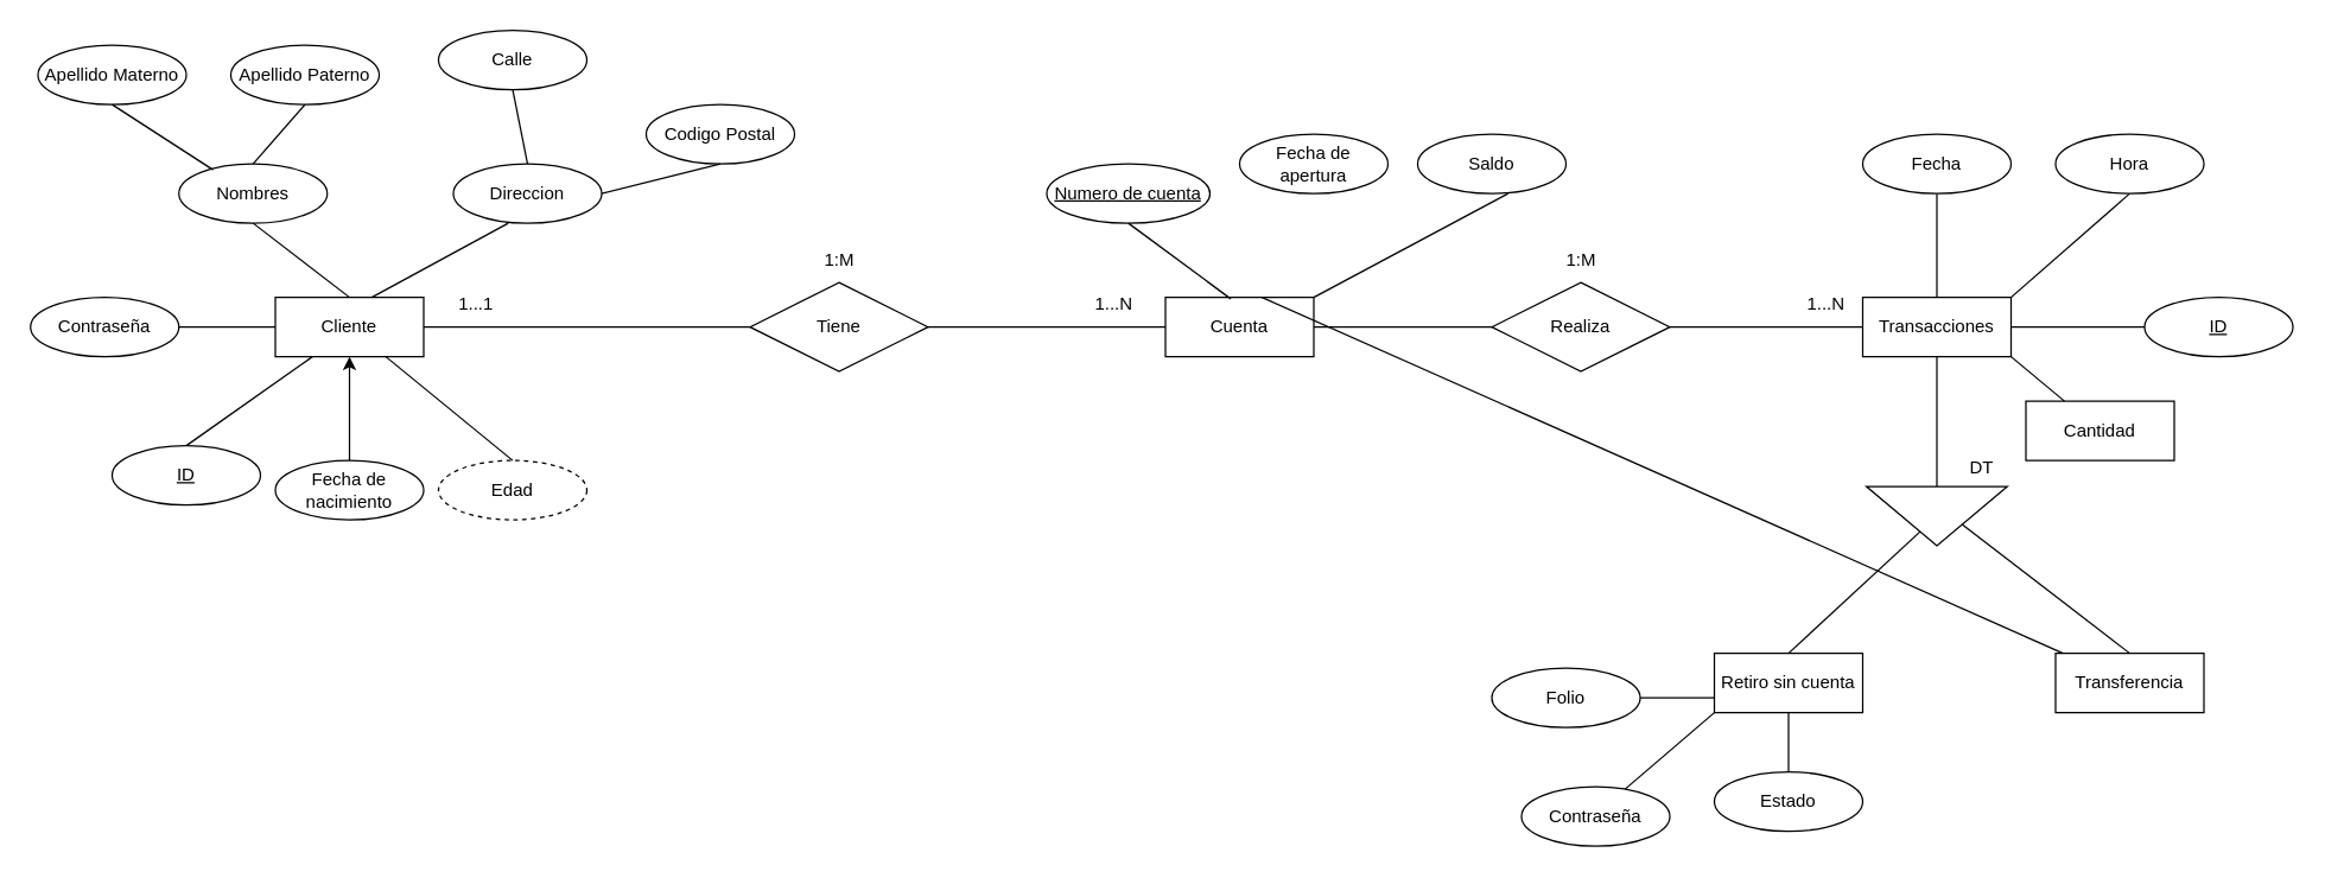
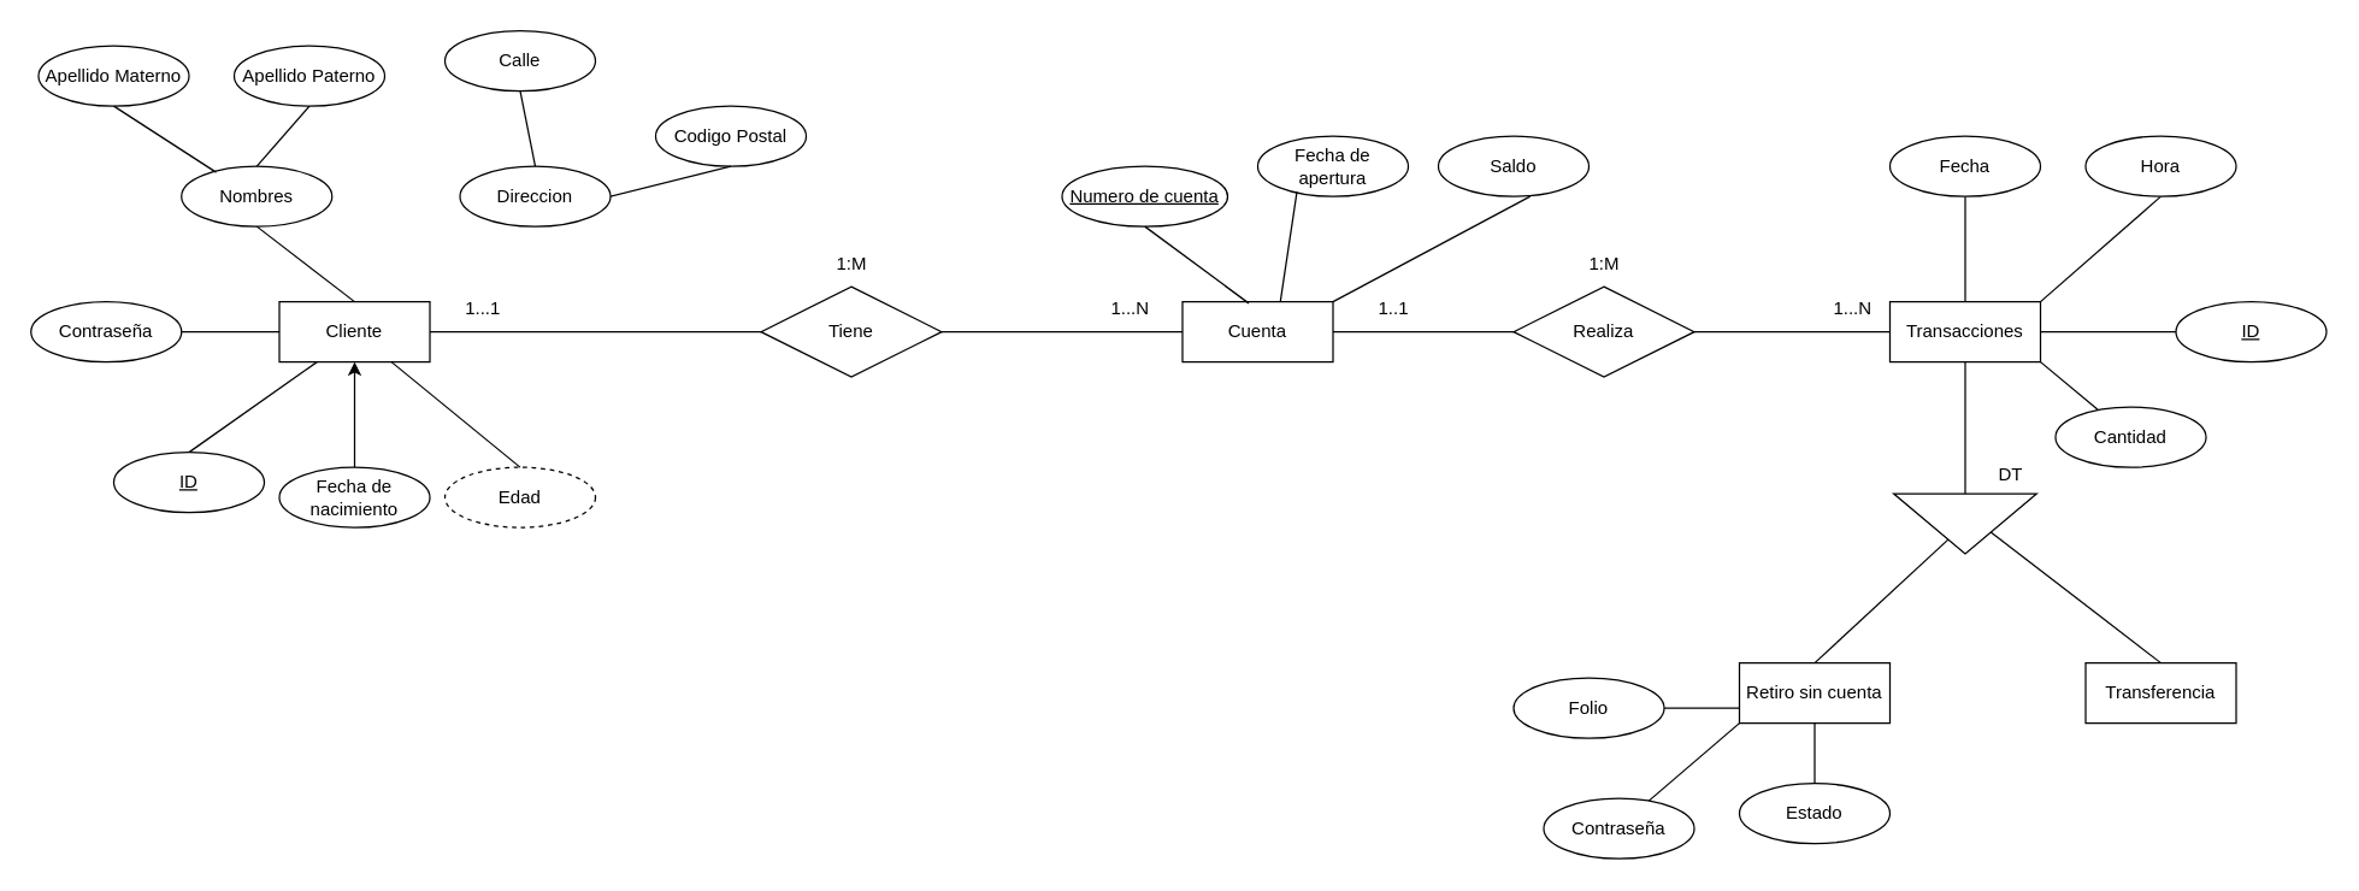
  <mxCell id="0" />
  <mxCell id="1" parent="0" />
  <mxCell id="2" value="Cuenta" style="whiteSpace=wrap;html=1;align=center;" vertex="1" parent="1"><mxGeometry x="785" y="200" width="100" height="40" as="geometry" /></mxCell>
  <mxCell id="3" value="Cliente" style="whiteSpace=wrap;html=1;align=center;" vertex="1" parent="1"><mxGeometry x="185" y="200" width="100" height="40" as="geometry" /></mxCell>
  <mxCell id="4" value="&lt;u&gt;Numero de cuenta&lt;/u&gt;" style="ellipse;whiteSpace=wrap;html=1;align=center;" vertex="1" parent="1"><mxGeometry x="705" y="110" width="110" height="40" as="geometry" /></mxCell>
  <mxCell id="5" value="Fecha de apertura" style="ellipse;whiteSpace=wrap;html=1;align=center;" vertex="1" parent="1"><mxGeometry x="835" y="90" width="100" height="40" as="geometry" /></mxCell>
  <mxCell id="6" value="Saldo" style="ellipse;whiteSpace=wrap;html=1;align=center;" vertex="1" parent="1"><mxGeometry x="955" y="90" width="100" height="40" as="geometry" /></mxCell>
  <mxCell id="7" value="" style="endArrow=none;html=1;rounded=0;entryX=1;entryY=0;entryDx=0;entryDy=0;exitX=0.61;exitY=1;exitDx=0;exitDy=0;exitPerimeter=0;" edge="1" parent="1" source="6" target="2"><mxGeometry width="50" height="50" relative="1" as="geometry"><mxPoint x="725" y="330" as="sourcePoint" /><mxPoint x="775" y="280" as="targetPoint" /></mxGeometry></mxCell>
  <mxCell id="8" value="" style="endArrow=none;html=1;rounded=0;exitX=0.44;exitY=0.025;exitDx=0;exitDy=0;exitPerimeter=0;entryX=0.5;entryY=1;entryDx=0;entryDy=0;" edge="1" parent="1" source="2" target="4"><mxGeometry width="50" height="50" relative="1" as="geometry"><mxPoint x="845" y="180" as="sourcePoint" /><mxPoint x="895" y="130" as="targetPoint" /></mxGeometry></mxCell>
- <mxCell id="9" value="" style="endArrow=none;html=1;rounded=0;exitX=0.65;exitY=0;exitDx=0;exitDy=0;exitPerimeter=0;" edge="1" parent="1" source="2" target="43"><mxGeometry width="50" height="50" relative="1" as="geometry"><mxPoint x="865" y="200" as="sourcePoint" /><mxPoint x="915" y="150" as="targetPoint" /></mxGeometry></mxCell>
+ <mxCell id="9" value="" style="endArrow=none;html=1;rounded=0;exitX=0.65;exitY=0;exitDx=0;exitDy=0;exitPerimeter=0;entryX=0.26;entryY=0.925;entryDx=0;entryDy=0;entryPerimeter=0;" edge="1" parent="1" source="2" target="5"><mxGeometry width="50" height="50" relative="1" as="geometry"><mxPoint x="865" y="200" as="sourcePoint" /><mxPoint x="915" y="150" as="targetPoint" /></mxGeometry></mxCell>
  <mxCell id="10" value="Nombres" style="ellipse;whiteSpace=wrap;html=1;align=center;" vertex="1" parent="1"><mxGeometry x="120" y="110" width="100" height="40" as="geometry" /></mxCell>
  <mxCell id="11" value="Apellido Paterno" style="ellipse;whiteSpace=wrap;html=1;align=center;" vertex="1" parent="1"><mxGeometry x="155" y="30" width="100" height="40" as="geometry" /></mxCell>
  <mxCell id="12" value="Apellido Materno" style="ellipse;whiteSpace=wrap;html=1;align=center;" vertex="1" parent="1"><mxGeometry x="25" y="30" width="100" height="40" as="geometry" /></mxCell>
  <mxCell id="13" value="" style="endArrow=none;html=1;rounded=0;exitX=0.5;exitY=0;exitDx=0;exitDy=0;entryX=0.5;entryY=1;entryDx=0;entryDy=0;" edge="1" parent="1" source="3" target="10"><mxGeometry width="50" height="50" relative="1" as="geometry"><mxPoint x="195" y="210" as="sourcePoint" /><mxPoint x="245" y="160" as="targetPoint" /></mxGeometry></mxCell>
  <mxCell id="14" value="" style="endArrow=none;html=1;rounded=0;entryX=0.5;entryY=1;entryDx=0;entryDy=0;exitX=0.5;exitY=0;exitDx=0;exitDy=0;" edge="1" parent="1" source="10" target="11"><mxGeometry width="50" height="50" relative="1" as="geometry"><mxPoint x="135" y="130" as="sourcePoint" /><mxPoint x="185" y="80" as="targetPoint" /></mxGeometry></mxCell>
  <mxCell id="15" value="" style="endArrow=none;html=1;rounded=0;entryX=0.5;entryY=1;entryDx=0;entryDy=0;exitX=0.23;exitY=0.1;exitDx=0;exitDy=0;exitPerimeter=0;" edge="1" parent="1" source="10" target="12"><mxGeometry width="50" height="50" relative="1" as="geometry"><mxPoint x="75" y="170" as="sourcePoint" /><mxPoint x="125" y="120" as="targetPoint" /></mxGeometry></mxCell>
  <mxCell id="16" value="Direccion" style="ellipse;whiteSpace=wrap;html=1;align=center;" vertex="1" parent="1"><mxGeometry x="305" y="110" width="100" height="40" as="geometry" /></mxCell>
- <mxCell id="17" value="" style="endArrow=none;html=1;rounded=0;entryX=0.37;entryY=1;entryDx=0;entryDy=0;entryPerimeter=0;exitX=0.65;exitY=0;exitDx=0;exitDy=0;exitPerimeter=0;" edge="1" parent="1" source="3" target="16"><mxGeometry width="50" height="50" relative="1" as="geometry"><mxPoint x="215" y="210" as="sourcePoint" /><mxPoint x="265" y="160" as="targetPoint" /></mxGeometry></mxCell>
  <mxCell id="18" value="" style="endArrow=none;html=1;rounded=0;entryX=0.25;entryY=1;entryDx=0;entryDy=0;exitX=0.5;exitY=0;exitDx=0;exitDy=0;" edge="1" parent="1" source="23" target="3"><mxGeometry width="50" height="50" relative="1" as="geometry"><mxPoint x="165" y="320" as="sourcePoint" /><mxPoint x="205" y="280" as="targetPoint" /></mxGeometry></mxCell>
  <mxCell id="19" value="Calle" style="ellipse;whiteSpace=wrap;html=1;align=center;" vertex="1" parent="1"><mxGeometry x="295" y="20" width="100" height="40" as="geometry" /></mxCell>
  <mxCell id="20" value="Codigo Postal" style="ellipse;whiteSpace=wrap;html=1;align=center;" vertex="1" parent="1"><mxGeometry x="435" y="70" width="100" height="40" as="geometry" /></mxCell>
  <mxCell id="21" value="" style="endArrow=none;html=1;rounded=0;exitX=0.5;exitY=0;exitDx=0;exitDy=0;entryX=0.5;entryY=1;entryDx=0;entryDy=0;" edge="1" parent="1" source="16" target="19"><mxGeometry width="50" height="50" relative="1" as="geometry"><mxPoint x="345" y="110" as="sourcePoint" /><mxPoint x="395" y="60" as="targetPoint" /></mxGeometry></mxCell>
  <mxCell id="22" value="" style="endArrow=none;html=1;rounded=0;entryX=0.5;entryY=1;entryDx=0;entryDy=0;entryPerimeter=0;exitX=1;exitY=0.5;exitDx=0;exitDy=0;" edge="1" parent="1" source="16" target="20"><mxGeometry width="50" height="50" relative="1" as="geometry"><mxPoint x="515" y="140" as="sourcePoint" /><mxPoint x="565" y="90" as="targetPoint" /></mxGeometry></mxCell>
  <mxCell id="23" value="&lt;u&gt;ID&lt;/u&gt;" style="ellipse;whiteSpace=wrap;html=1;align=center;" vertex="1" parent="1"><mxGeometry x="75" y="300" width="100" height="40" as="geometry" /></mxCell>
  <mxCell id="24" value="Fecha de nacimiento" style="ellipse;whiteSpace=wrap;html=1;align=center;" vertex="1" parent="1"><mxGeometry x="185" y="310" width="100" height="40" as="geometry" /></mxCell>
  <mxCell id="25" value="" style="endArrow=classic;html=1;rounded=0;entryX=0.5;entryY=1;entryDx=0;entryDy=0;exitX=0.5;exitY=0;exitDx=0;exitDy=0;" edge="1" parent="1" source="24" target="3"><mxGeometry width="50" height="50" relative="1" as="geometry"><mxPoint x="205" y="330" as="sourcePoint" /><mxPoint x="255" y="280" as="targetPoint" /></mxGeometry></mxCell>
  <mxCell id="26" value="Edad" style="ellipse;whiteSpace=wrap;html=1;align=center;dashed=1;" vertex="1" parent="1"><mxGeometry x="295" y="310" width="100" height="40" as="geometry" /></mxCell>
  <mxCell id="27" value="" style="endArrow=none;html=1;rounded=0;exitX=0.5;exitY=0;exitDx=0;exitDy=0;" edge="1" parent="1" source="26" target="3"><mxGeometry width="50" height="50" relative="1" as="geometry"><mxPoint x="295" y="320" as="sourcePoint" /><mxPoint x="235" y="260" as="targetPoint" /></mxGeometry></mxCell>
  <mxCell id="28" value="Tiene" style="shape=rhombus;perimeter=rhombusPerimeter;whiteSpace=wrap;html=1;align=center;" vertex="1" parent="1"><mxGeometry x="505" y="190" width="120" height="60" as="geometry" /></mxCell>
  <mxCell id="29" value="" style="endArrow=none;html=1;rounded=0;exitX=1;exitY=0.5;exitDx=0;exitDy=0;" edge="1" parent="1" source="3" target="28"><mxGeometry width="50" height="50" relative="1" as="geometry"><mxPoint x="375" y="240" as="sourcePoint" /><mxPoint x="435" y="240" as="targetPoint" /></mxGeometry></mxCell>
  <mxCell id="30" value="" style="endArrow=none;html=1;rounded=0;entryX=0;entryY=0.5;entryDx=0;entryDy=0;" edge="1" parent="1" source="31" target="3"><mxGeometry width="50" height="50" relative="1" as="geometry"><mxPoint x="115" y="220" as="sourcePoint" /><mxPoint x="125" y="200" as="targetPoint" /></mxGeometry></mxCell>
  <mxCell id="31" value="Contraseña" style="ellipse;whiteSpace=wrap;html=1;align=center;" vertex="1" parent="1"><mxGeometry x="20" y="200" width="100" height="40" as="geometry" /></mxCell>
  <mxCell id="32" value="" style="endArrow=none;html=1;rounded=0;exitX=1;exitY=0.5;exitDx=0;exitDy=0;entryX=0;entryY=0.5;entryDx=0;entryDy=0;" edge="1" parent="1" source="28" target="2"><mxGeometry width="50" height="50" relative="1" as="geometry"><mxPoint x="605" y="200" as="sourcePoint" /><mxPoint x="655" y="150" as="targetPoint" /></mxGeometry></mxCell>
  <mxCell id="33" value="" style="endArrow=none;html=1;rounded=0;exitX=1;exitY=0.5;exitDx=0;exitDy=0;entryX=0;entryY=0.5;entryDx=0;entryDy=0;" edge="1" parent="1" source="36" target="34"><mxGeometry width="50" height="50" relative="1" as="geometry"><mxPoint x="975" y="270" as="sourcePoint" /><mxPoint x="1135" y="220" as="targetPoint" /></mxGeometry></mxCell>
  <mxCell id="34" value="Transacciones" style="whiteSpace=wrap;html=1;align=center;" vertex="1" parent="1"><mxGeometry x="1255" y="200" width="100" height="40" as="geometry" /></mxCell>
  <mxCell id="35" value="" style="endArrow=none;html=1;rounded=0;exitX=1;exitY=0.5;exitDx=0;exitDy=0;entryX=0;entryY=0.5;entryDx=0;entryDy=0;" edge="1" parent="1" source="2" target="36"><mxGeometry width="50" height="50" relative="1" as="geometry"><mxPoint x="885" y="220" as="sourcePoint" /><mxPoint x="1215" y="220" as="targetPoint" /></mxGeometry></mxCell>
  <mxCell id="36" value="Realiza" style="shape=rhombus;perimeter=rhombusPerimeter;whiteSpace=wrap;html=1;align=center;" vertex="1" parent="1"><mxGeometry x="1005" y="190" width="120" height="60" as="geometry" /></mxCell>
  <mxCell id="37" value="" style="endArrow=none;html=1;rounded=0;entryX=0.5;entryY=1;entryDx=0;entryDy=0;exitX=0;exitY=0.5;exitDx=0;exitDy=0;" edge="1" parent="1" source="38" target="34"><mxGeometry width="50" height="50" relative="1" as="geometry"><mxPoint x="1305" y="310" as="sourcePoint" /><mxPoint x="1325" y="290" as="targetPoint" /></mxGeometry></mxCell>
  <mxCell id="38" value="" style="triangle;whiteSpace=wrap;html=1;rotation=90;" vertex="1" parent="1"><mxGeometry x="1285" y="300" width="40" height="95" as="geometry" /></mxCell>
  <mxCell id="39" value="DT" style="text;html=1;align=center;verticalAlign=middle;resizable=0;points=[];autosize=1;strokeColor=none;fillColor=none;" vertex="1" parent="1"><mxGeometry x="1315" y="300" width="40" height="30" as="geometry" /></mxCell>
  <mxCell id="40" value="" style="endArrow=none;html=1;rounded=0;entryX=0.638;entryY=0.321;entryDx=0;entryDy=0;entryPerimeter=0;exitX=0.5;exitY=0;exitDx=0;exitDy=0;" edge="1" parent="1" source="43" target="38"><mxGeometry width="50" height="50" relative="1" as="geometry"><mxPoint x="1365" y="400" as="sourcePoint" /><mxPoint x="1331" y="360" as="targetPoint" /></mxGeometry></mxCell>
  <mxCell id="41" value="Retiro sin cuenta" style="whiteSpace=wrap;html=1;align=center;" vertex="1" parent="1"><mxGeometry x="1155" y="440" width="100" height="40" as="geometry" /></mxCell>
  <mxCell id="42" value="" style="endArrow=none;html=1;rounded=0;entryX=0.5;entryY=0;entryDx=0;entryDy=0;" edge="1" parent="1" source="38" target="41"><mxGeometry width="50" height="50" relative="1" as="geometry"><mxPoint x="1214.289" y="397.5" as="sourcePoint" /><mxPoint x="1245" y="390" as="targetPoint" /></mxGeometry></mxCell>
  <mxCell id="43" value="Transferencia" style="whiteSpace=wrap;html=1;align=center;" vertex="1" parent="1"><mxGeometry x="1385" y="440" width="100" height="40" as="geometry" /></mxCell>
  <mxCell id="44" value="" style="endArrow=none;html=1;rounded=0;exitX=1;exitY=0.5;exitDx=0;exitDy=0;" edge="1" parent="1" source="34"><mxGeometry width="50" height="50" relative="1" as="geometry"><mxPoint x="1375" y="190" as="sourcePoint" /><mxPoint x="1445" y="220" as="targetPoint" /></mxGeometry></mxCell>
  <mxCell id="45" value="" style="endArrow=none;html=1;rounded=0;" edge="1" parent="1"><mxGeometry width="50" height="50" relative="1" as="geometry"><mxPoint x="1355" y="200" as="sourcePoint" /><mxPoint x="1435" y="130" as="targetPoint" /></mxGeometry></mxCell>
  <mxCell id="46" value="" style="endArrow=none;html=1;rounded=0;exitX=0.5;exitY=0;exitDx=0;exitDy=0;" edge="1" parent="1" source="34"><mxGeometry width="50" height="50" relative="1" as="geometry"><mxPoint x="1305" y="170" as="sourcePoint" /><mxPoint x="1305" y="130" as="targetPoint" /></mxGeometry></mxCell>
  <mxCell id="47" value="" style="endArrow=none;html=1;rounded=0;" edge="1" parent="1" source="59" target="41"><mxGeometry width="50" height="50" relative="1" as="geometry"><mxPoint x="1205" y="540" as="sourcePoint" /><mxPoint x="1235" y="520" as="targetPoint" /></mxGeometry></mxCell>
  <mxCell id="48" value="" style="endArrow=none;html=1;rounded=0;entryX=0;entryY=0.75;entryDx=0;entryDy=0;exitX=1;exitY=0.5;exitDx=0;exitDy=0;" edge="1" parent="1" source="61" target="41"><mxGeometry width="50" height="50" relative="1" as="geometry"><mxPoint x="1065" y="470" as="sourcePoint" /><mxPoint x="1095" y="500" as="targetPoint" /></mxGeometry></mxCell>
  <mxCell id="49" value="" style="endArrow=none;html=1;rounded=0;entryX=0;entryY=1;entryDx=0;entryDy=0;exitX=1;exitY=0;exitDx=0;exitDy=0;" edge="1" parent="1" target="41"><mxGeometry width="50" height="50" relative="1" as="geometry"><mxPoint x="1085" y="540" as="sourcePoint" /><mxPoint x="1145" y="500" as="targetPoint" /></mxGeometry></mxCell>
  <mxCell id="50" value="1...N" style="text;html=1;align=center;verticalAlign=middle;resizable=0;points=[];autosize=1;strokeColor=none;fillColor=none;" vertex="1" parent="1"><mxGeometry x="1205" y="190" width="50" height="30" as="geometry" /></mxCell>
  <mxCell id="51" value="" style="endArrow=none;html=1;rounded=0;entryX=1;entryY=1;entryDx=0;entryDy=0;" edge="1" parent="1" source="57" target="34"><mxGeometry width="50" height="50" relative="1" as="geometry"><mxPoint x="1415" y="290" as="sourcePoint" /><mxPoint x="1465" y="280" as="targetPoint" /></mxGeometry></mxCell>
+ <mxCell id="52" value="1..1" style="text;html=1;align=center;verticalAlign=middle;resizable=0;points=[];autosize=1;strokeColor=none;fillColor=none;" vertex="1" parent="1"><mxGeometry x="905" y="190" width="40" height="30" as="geometry" /></mxCell>
  <mxCell id="53" value="1:M" style="text;html=1;align=center;verticalAlign=middle;resizable=0;points=[];autosize=1;strokeColor=none;fillColor=none;" vertex="1" parent="1"><mxGeometry x="1045" y="160" width="40" height="30" as="geometry" /></mxCell>
  <mxCell id="54" value="Hora" style="ellipse;whiteSpace=wrap;html=1;align=center;" vertex="1" parent="1"><mxGeometry x="1385" y="90" width="100" height="40" as="geometry" /></mxCell>
  <mxCell id="55" value="Fecha" style="ellipse;whiteSpace=wrap;html=1;align=center;" vertex="1" parent="1"><mxGeometry x="1255" y="90" width="100" height="40" as="geometry" /></mxCell>
  <mxCell id="56" value="ID" style="ellipse;whiteSpace=wrap;html=1;align=center;fontStyle=4;" vertex="1" parent="1"><mxGeometry x="1445" y="200" width="100" height="40" as="geometry" /></mxCell>
- <mxCell id="57" value="Cantidad" style="whiteSpace=wrap;html=1;align=center;rounded=0;" vertex="1" parent="1"><mxGeometry x="1365" y="270" width="100" height="40" as="geometry" /></mxCell>
+ <mxCell id="57" value="Cantidad" style="ellipse;whiteSpace=wrap;html=1;align=center;" vertex="1" parent="1"><mxGeometry x="1365" y="270" width="100" height="40" as="geometry" /></mxCell>
  <mxCell id="58" value="" style="endArrow=none;html=1;rounded=0;" edge="1" parent="1" target="59"><mxGeometry width="50" height="50" relative="1" as="geometry"><mxPoint x="1205" y="540" as="sourcePoint" /><mxPoint x="1205" y="480" as="targetPoint" /></mxGeometry></mxCell>
  <mxCell id="59" value="Estado" style="ellipse;whiteSpace=wrap;html=1;align=center;" vertex="1" parent="1"><mxGeometry x="1155" y="520" width="100" height="40" as="geometry" /></mxCell>
  <mxCell id="60" value="Contraseña" style="ellipse;whiteSpace=wrap;html=1;align=center;" vertex="1" parent="1"><mxGeometry x="1025" y="530" width="100" height="40" as="geometry" /></mxCell>
  <mxCell id="61" value="Folio" style="ellipse;whiteSpace=wrap;html=1;align=center;" vertex="1" parent="1"><mxGeometry x="1005" y="450" width="100" height="40" as="geometry" /></mxCell>
  <mxCell id="62" value="1...N" style="text;html=1;align=center;verticalAlign=middle;resizable=0;points=[];autosize=1;strokeColor=none;fillColor=none;" vertex="1" parent="1"><mxGeometry x="725" y="190" width="50" height="30" as="geometry" /></mxCell>
  <mxCell id="63" value="1...1" style="text;html=1;align=center;verticalAlign=middle;resizable=0;points=[];autosize=1;strokeColor=none;fillColor=none;" vertex="1" parent="1"><mxGeometry x="295" y="190" width="50" height="30" as="geometry" /></mxCell>
  <mxCell id="64" value="1:M" style="text;html=1;align=center;verticalAlign=middle;resizable=0;points=[];autosize=1;strokeColor=none;fillColor=none;" vertex="1" parent="1"><mxGeometry x="545" y="160" width="40" height="30" as="geometry" /></mxCell>
